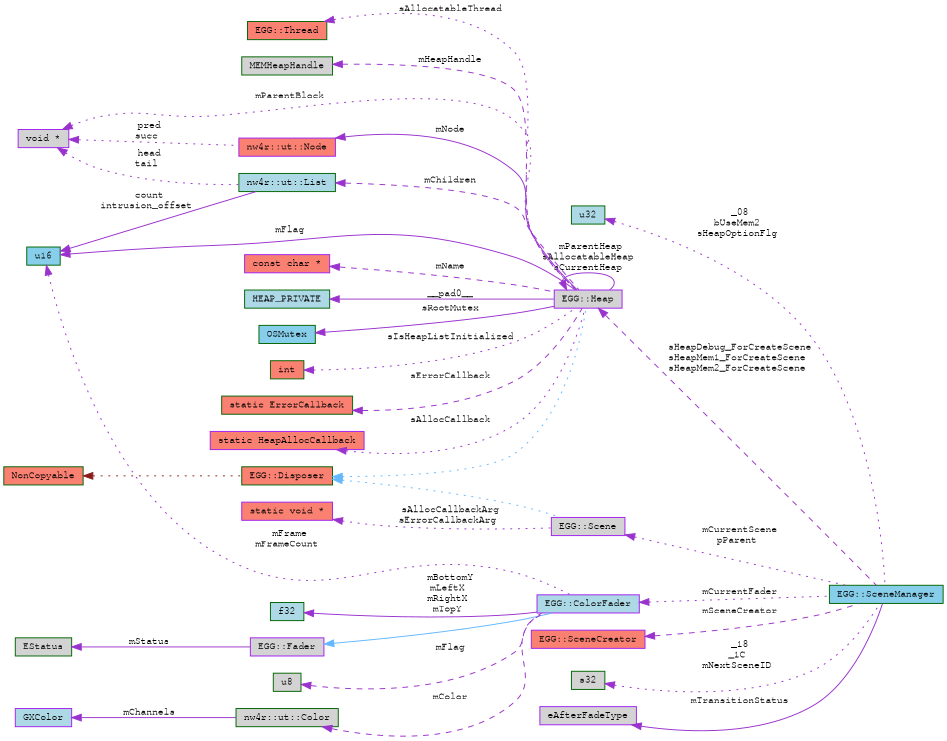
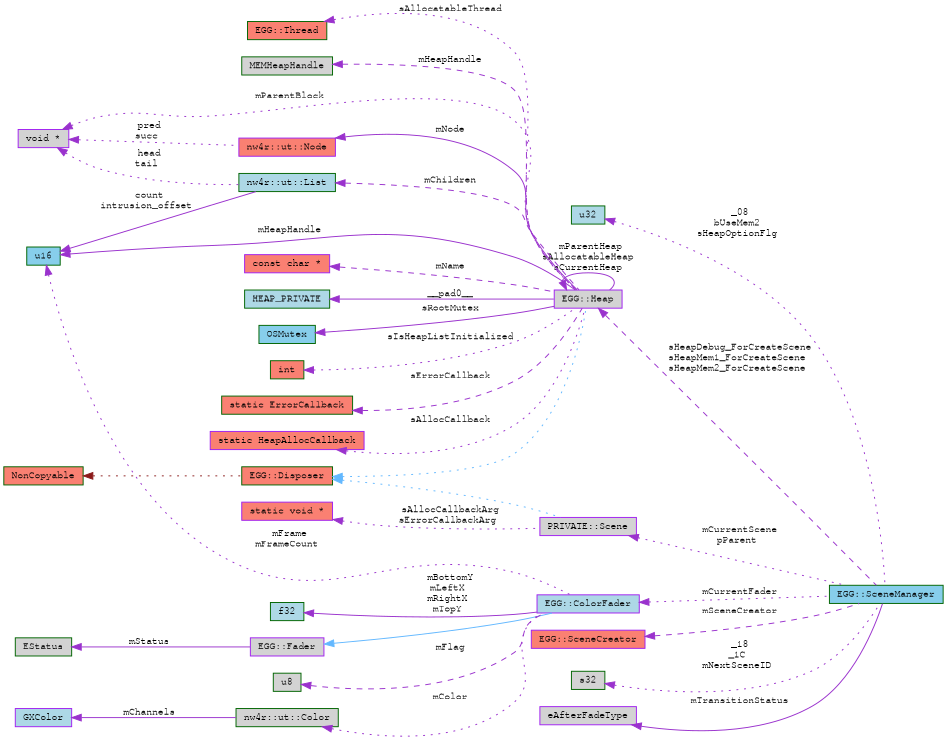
  digraph {
    rankdir=LR
    node [color=darkgreen fillcolor=lightgrey fontname=FreeMono fontsize=10 shape=box style=filled]
    edge [color=darkorchid3 dir=back fontname=FreeMono fontsize=10 labelfontname=FreeMono labelfontsize=10 style=dotted]
    n1 [fillcolor=skyblue fontcolor=black height=0.2 label="EGG::SceneManager" width=0.4]
    n2 [fillcolor=lightblue height=0.2 label=u32 width=0.4]
    n3 [color=purple height=0.2 label="EGG::Heap" width=0.4]
    n4 [fillcolor=salmon height=0.2 label="EGG::Disposer" width=0.4]
-   n5 [color=purple height=0.2 label="EGG::Scene" width=0.4]
+   n5 [color=purple height=0.2 label="PRIVATE::Scene" width=0.4]
    n6 [fillcolor=salmon height=0.2 label=NonCopyable width=0.4]
    n7 [fillcolor=lightblue height=0.2 label=HEAP_PRIVATE width=0.4]
    n8 [fillcolor=skyblue height=0.2 label=OSMutex width=0.4]
    n9 [fillcolor=salmon height=0.2 label=int width=0.4]
    n10 [fillcolor=salmon height=0.2 label="static ErrorCallback" width=0.4]
    n11 [color=purple fillcolor=salmon height=0.2 label="static HeapAllocCallback" width=0.4]
    n12 [color=purple fillcolor=salmon height=0.2 label="static void *" width=0.4]
    n13 [fillcolor=salmon height=0.2 label="EGG::Thread" width=0.4]
    n14 [height=0.2 label=MEMHeapHandle width=0.4]
    n15 [color=purple height=0.2 label="void *" width=0.4]
    n16 [color=purple fillcolor=salmon height=0.2 label="nw4r::ut::Node" width=0.4]
    n17 [fillcolor=lightblue height=0.2 label="nw4r::ut::List" width=0.4]
    n18 [fillcolor=skyblue height=0.2 label=u16 width=0.4]
    n19 [color=purple fillcolor=lightblue height=0.2 label="EGG::ColorFader" width=0.4]
    n20 [color=purple fillcolor=salmon height=0.2 label="const char *" width=0.4]
    n21 [color=purple fillcolor=salmon height=0.2 label="EGG::SceneCreator" width=0.4]
    n22 [height=0.2 label=s32 width=0.4]
    n23 [color=purple height=0.2 label=eAfterFadeType width=0.4]
    n24 [color=purple height=0.2 label="EGG::Fader" width=0.4]
    n25 [height=0.2 label=EStatus width=0.4]
    n26 [height=0.2 label=u8 width=0.4]
    n27 [height=0.2 label="nw4r::ut::Color" width=0.4]
    n28 [color=purple fillcolor=lightblue height=0.2 label=GXColor width=0.4]
    n29 [fillcolor=lightblue height=0.2 label=f32 width=0.4]
    n2 -> n1 [label=" _08\nbUseMem2\nsHeapOptionFlg"]
    n3 -> n1 [label=" sHeapDebug_ForCreateScene\nsHeapMem1_ForCreateScene\nsHeapMem2_ForCreateScene" style=dashed]
    n3 -> n3 [label=" mParentHeap\nsAllocatableHeap\nsCurrentHeap" style=solid]
    n4 -> n3 [color=steelblue1]
    n4 -> n5 [color=steelblue1]
    n5 -> n1 [label=" mCurrentScene\npParent"]
    n6 -> n4 [color=firebrick4]
    n7 -> n3 [label=" __pad0__" style=solid]
    n8 -> n3 [label=" sRootMutex" style=solid]
    n9 -> n3 [label=" sIsHeapListInitialized"]
    n10 -> n3 [label=" sErrorCallback" style=dashed]
    n11 -> n3 [label=" sAllocCallback"]
    n12 -> n5 [label=" sAllocCallbackArg\nsErrorCallbackArg"]
    n13 -> n3 [label=" sAllocatableThread"]
    n14 -> n3 [label=" mHeapHandle" style=dashed]
    n15 -> n3 [label=" mParentBlock"]
    n15 -> n16 [label=" pred\nsucc"]
    n15 -> n17 [label=" head\ntail"]
    n16 -> n3 [label=" mNode" style=solid]
    n17 -> n3 [label=" mChildren" style=dashed]
-   n18 -> n3 [label=" mFlag" style=solid]
+   n18 -> n3 [label=" mHeapHandle" style=solid]
    n18 -> n17 [label=" count\nintrusion_offset" style=solid]
    n18 -> n19 [label=" mFrame\nmFrameCount"]
    n19 -> n1 [label=" mCurrentFader"]
    n20 -> n3 [label=" mName" style=dashed]
    n21 -> n1 [label=" mSceneCreator" style=dashed]
    n22 -> n1 [label=" _18\n_1C\nmNextSceneID"]
    n23 -> n1 [label=" mTransitionStatus" style=solid]
    n24 -> n19 [color=steelblue1 style=solid]
    n25 -> n24 [label=" mStatus" style=solid]
    n26 -> n19 [label=" mFlag" style=dashed]
-   n27 -> n19 [label=" mColor" style=dashed]
+   n27 -> n19 [label=" mColor"]
    n28 -> n27 [label=" mChannels" style=solid]
    n29 -> n19 [label=" mBottomY\nmLeftX\nmRightX\nmTopY" style=solid]
  }
